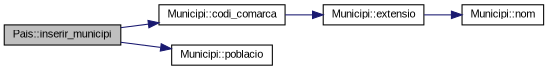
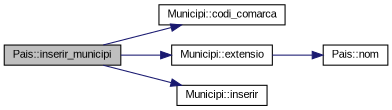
  digraph {
    fontname="Liberation Sans"
    rankdir=LR
    node [color=black fillcolor=white fontname="Liberation Sans" fontsize=10 shape=record style=filled]
    edge [color=midnightblue fontname="Liberation Sans" fontsize=10 labelfontname=Helvetica labelfontsize=10 style=solid]
    n1 [fillcolor=grey75 fontcolor=black height=0.2 label="Pais::inserir_municipi" width=0.4]
    n2 [height=0.2 label="Municipi::codi_comarca" width=0.4]
    n3 [height=0.2 label="Municipi::extensio" width=0.4]
-   n4 [height=0.2 label="Municipi::poblacio" width=0.4]
-   n5 [height=0.2 label="Municipi::nom" width=0.4]
+   n4 [height=0.2 label="Municipi::inserir" width=0.4]
+   n5 [height=0.2 label="Pais::nom" width=0.4]
    n1 -> n2
-   n2 -> n3
+   n1 -> n3
    n1 -> n4
    n3 -> n5
  }
